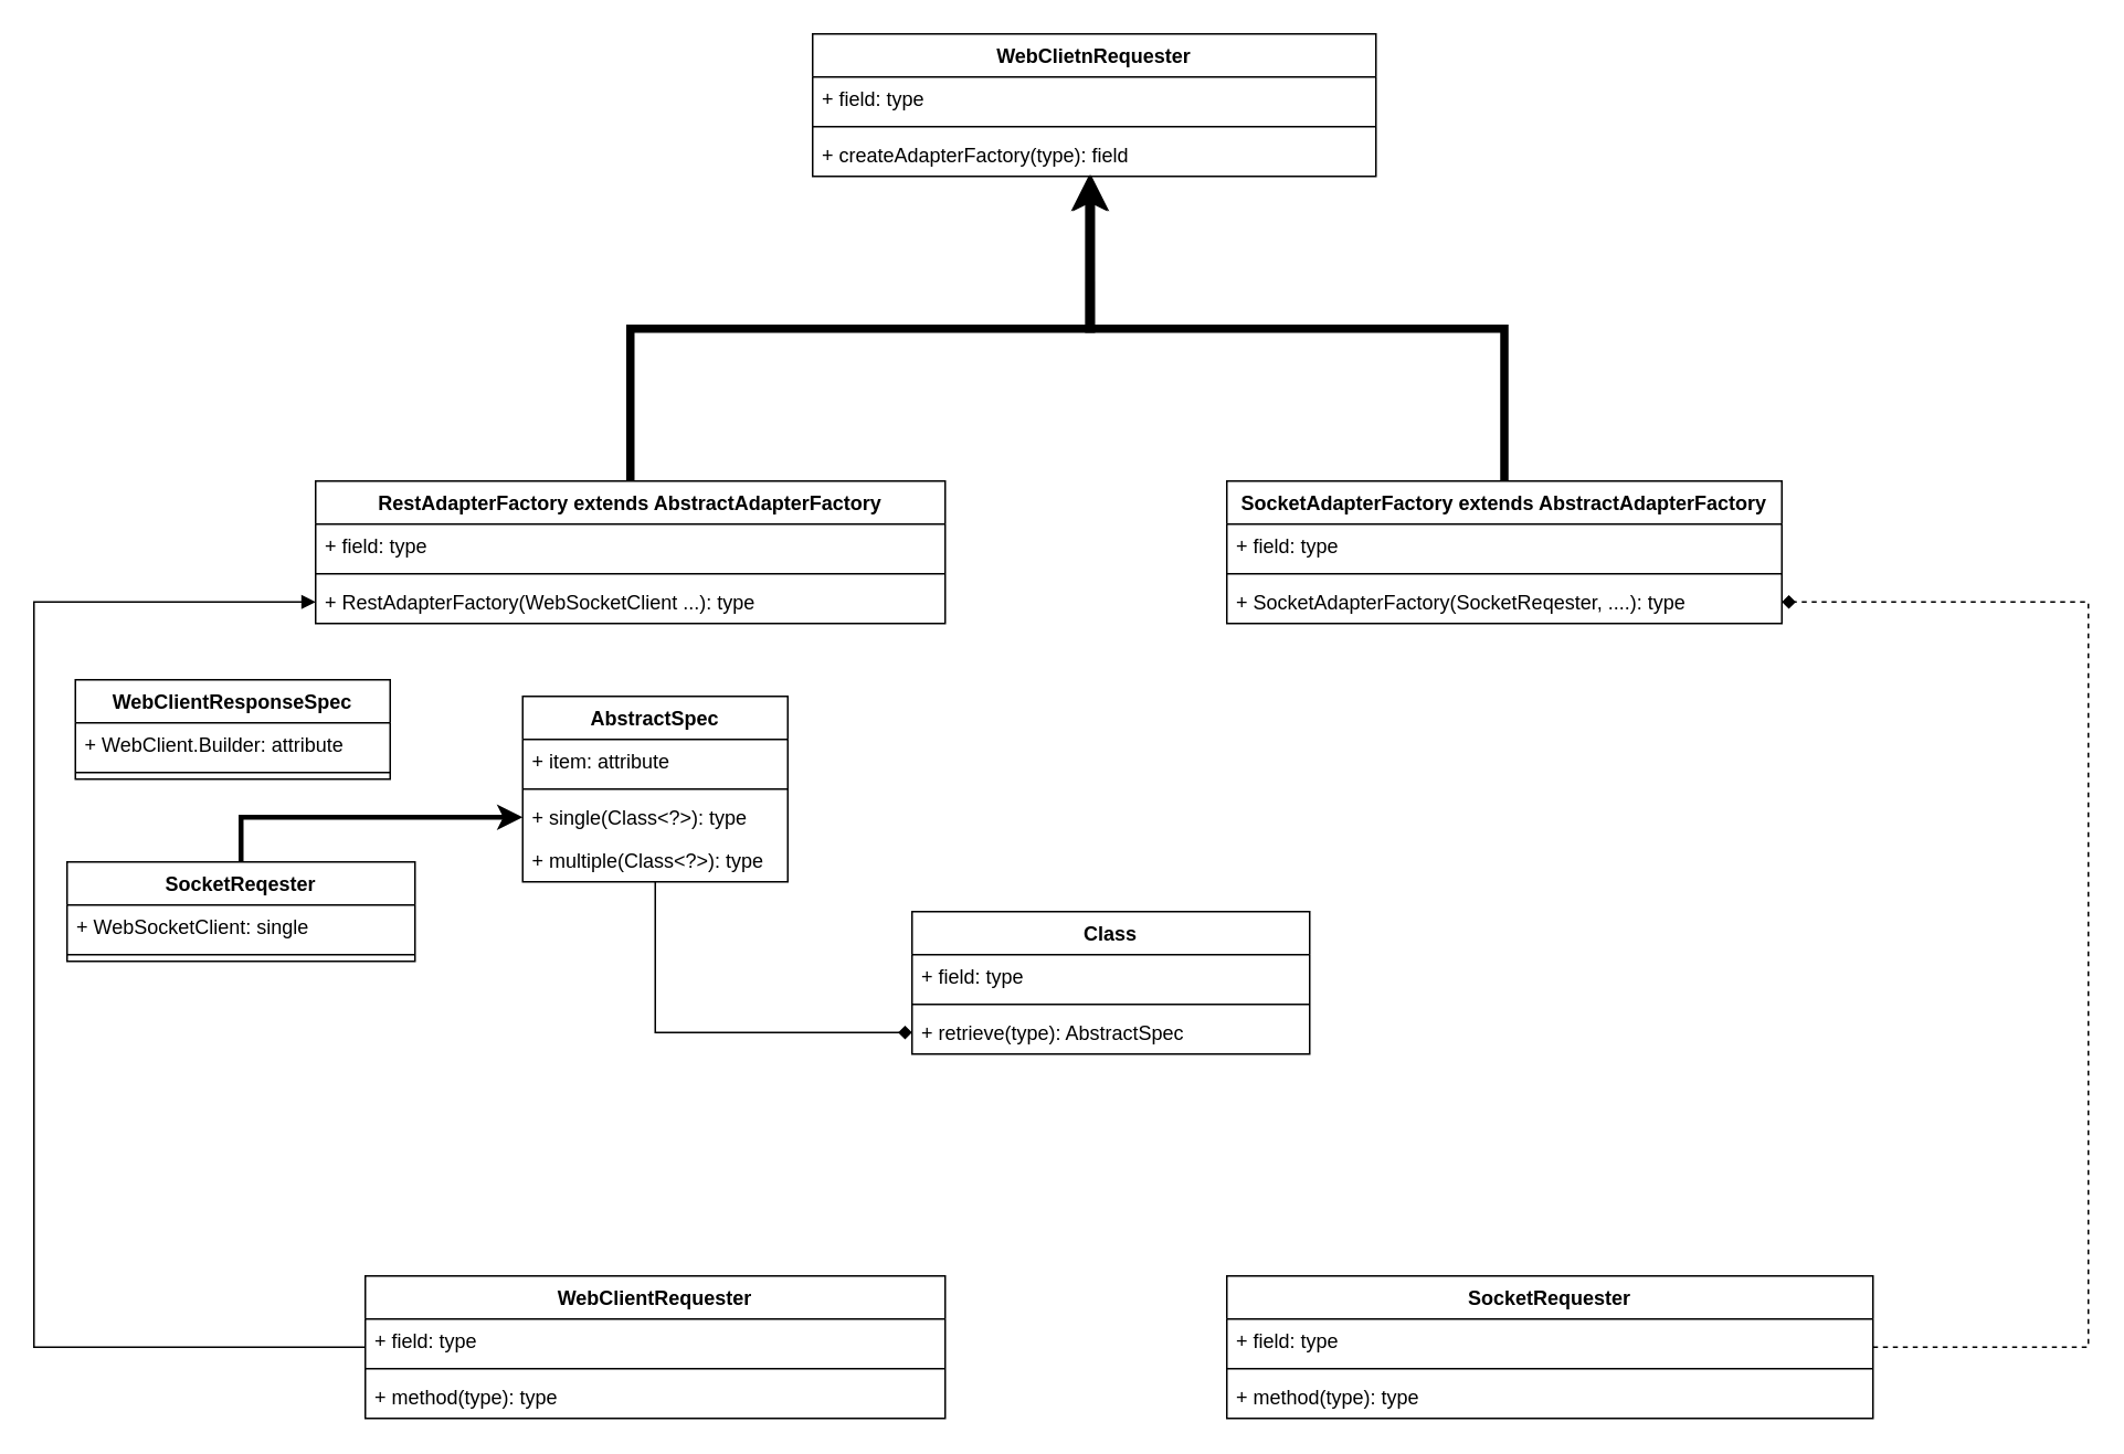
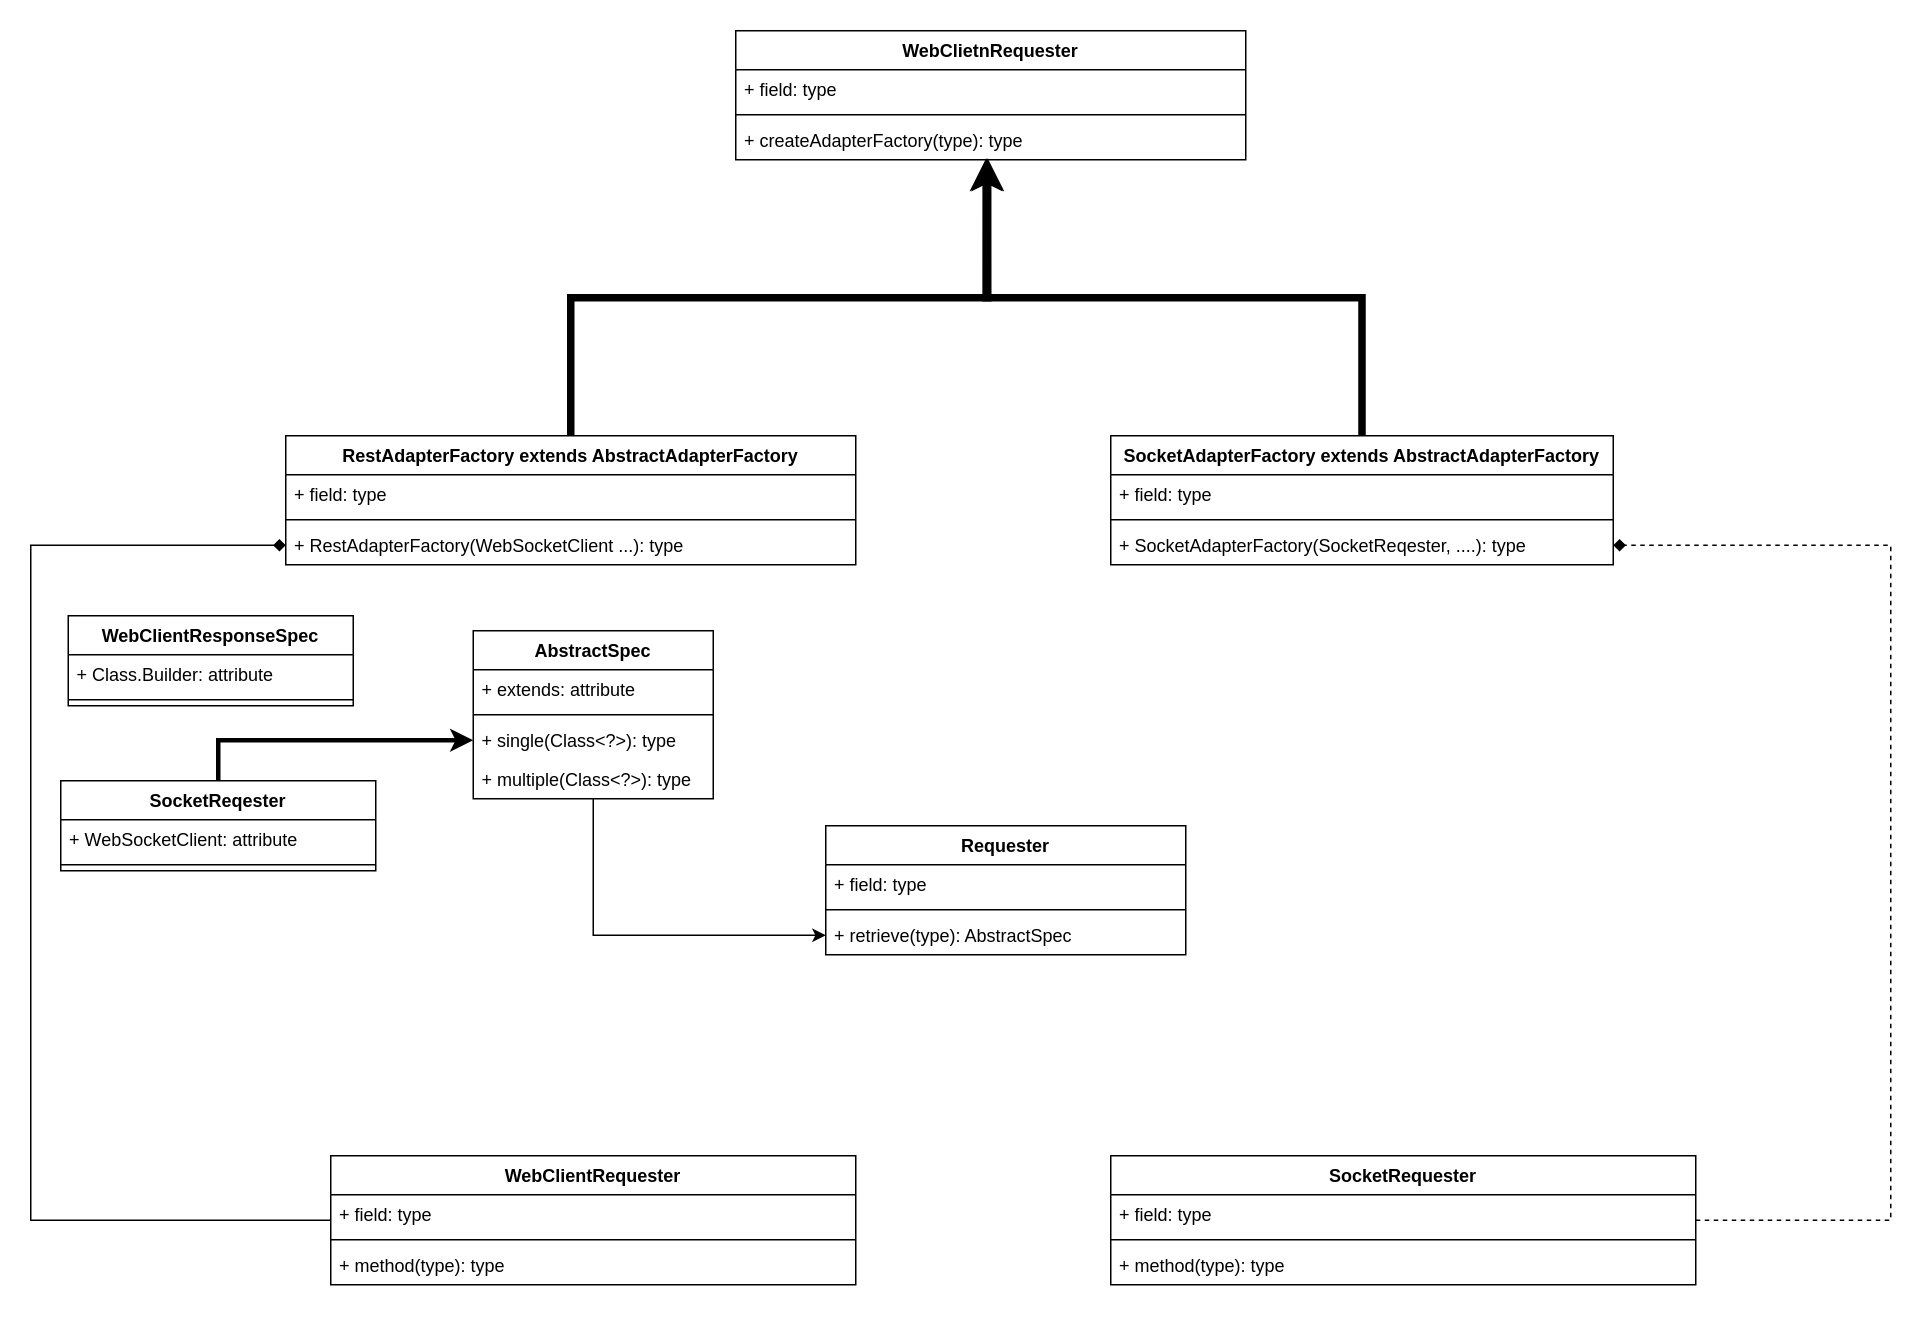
  <mxCell id="0" />
  <mxCell id="1" parent="0" />
  <mxCell id="2" value="WebClietnRequester" style="swimlane;fontStyle=1;align=center;verticalAlign=top;childLayout=stackLayout;horizontal=1;startSize=26;horizontalStack=0;resizeParent=1;resizeParentMax=0;resizeLast=0;collapsible=1;marginBottom=0;" vertex="1" parent="1"><mxGeometry x="490" y="20" width="340" height="86" as="geometry" /></mxCell>
  <mxCell id="3" value="+ field: type" style="text;strokeColor=none;fillColor=none;align=left;verticalAlign=top;spacingLeft=4;spacingRight=4;overflow=hidden;rotatable=0;points=[[0,0.5],[1,0.5]];portConstraint=eastwest;" vertex="1" parent="2"><mxGeometry y="26" width="340" height="26" as="geometry" /></mxCell>
  <mxCell id="4" value="" style="line;strokeWidth=1;fillColor=none;align=left;verticalAlign=middle;spacingTop=-1;spacingLeft=3;spacingRight=3;rotatable=0;labelPosition=right;points=[];portConstraint=eastwest;" vertex="1" parent="2"><mxGeometry y="52" width="340" height="8" as="geometry" /></mxCell>
- <mxCell id="5" value="+ createAdapterFactory(type): field" style="text;strokeColor=none;fillColor=none;align=left;verticalAlign=top;spacingLeft=4;spacingRight=4;overflow=hidden;rotatable=0;points=[[0,0.5],[1,0.5]];portConstraint=eastwest;" vertex="1" parent="2"><mxGeometry y="60" width="340" height="26" as="geometry" /></mxCell>
- <mxCell id="6" style="edgeStyle=orthogonalEdgeStyle;rounded=0;orthogonalLoop=1;jettySize=auto;html=1;entryX=0;entryY=0.5;entryDx=0;entryDy=0;endArrow=block;endFill=1;endSize=6;strokeWidth=1;" edge="1" parent="1" source="7" target="20"><mxGeometry relative="1" as="geometry"><Array as="points"><mxPoint x="20" y="813" /><mxPoint x="20" y="363" /></Array></mxGeometry></mxCell>
+ <mxCell id="5" value="+ createAdapterFactory(type): type" style="text;strokeColor=none;fillColor=none;align=left;verticalAlign=top;spacingLeft=4;spacingRight=4;overflow=hidden;rotatable=0;points=[[0,0.5],[1,0.5]];portConstraint=eastwest;" vertex="1" parent="2"><mxGeometry y="60" width="340" height="26" as="geometry" /></mxCell>
+ <mxCell id="6" style="edgeStyle=orthogonalEdgeStyle;rounded=0;orthogonalLoop=1;jettySize=auto;html=1;entryX=0;entryY=0.5;entryDx=0;entryDy=0;endArrow=diamond;endFill=1;endSize=6;strokeWidth=1;" edge="1" parent="1" source="7" target="20"><mxGeometry relative="1" as="geometry"><Array as="points"><mxPoint x="20" y="813" /><mxPoint x="20" y="363" /></Array></mxGeometry></mxCell>
  <mxCell id="7" value="WebClientRequester" style="swimlane;fontStyle=1;align=center;verticalAlign=top;childLayout=stackLayout;horizontal=1;startSize=26;horizontalStack=0;resizeParent=1;resizeParentMax=0;resizeLast=0;collapsible=1;marginBottom=0;" vertex="1" parent="1"><mxGeometry x="220" y="770" width="350" height="86" as="geometry" /></mxCell>
  <mxCell id="8" value="+ field: type" style="text;strokeColor=none;fillColor=none;align=left;verticalAlign=top;spacingLeft=4;spacingRight=4;overflow=hidden;rotatable=0;points=[[0,0.5],[1,0.5]];portConstraint=eastwest;" vertex="1" parent="7"><mxGeometry y="26" width="350" height="26" as="geometry" /></mxCell>
  <mxCell id="9" value="" style="line;strokeWidth=1;fillColor=none;align=left;verticalAlign=middle;spacingTop=-1;spacingLeft=3;spacingRight=3;rotatable=0;labelPosition=right;points=[];portConstraint=eastwest;" vertex="1" parent="7"><mxGeometry y="52" width="350" height="8" as="geometry" /></mxCell>
  <mxCell id="10" value="+ method(type): type" style="text;strokeColor=none;fillColor=none;align=left;verticalAlign=top;spacingLeft=4;spacingRight=4;overflow=hidden;rotatable=0;points=[[0,0.5],[1,0.5]];portConstraint=eastwest;" vertex="1" parent="7"><mxGeometry y="60" width="350" height="26" as="geometry" /></mxCell>
  <mxCell id="11" style="edgeStyle=orthogonalEdgeStyle;rounded=0;orthogonalLoop=1;jettySize=auto;html=1;entryX=1;entryY=0.5;entryDx=0;entryDy=0;endArrow=diamond;endFill=1;endSize=6;strokeWidth=1;dashed=1;" edge="1" parent="1" source="12" target="25"><mxGeometry relative="1" as="geometry"><Array as="points"><mxPoint x="1260" y="813" /><mxPoint x="1260" y="363" /></Array></mxGeometry></mxCell>
  <mxCell id="12" value="SocketRequester" style="swimlane;fontStyle=1;align=center;verticalAlign=top;childLayout=stackLayout;horizontal=1;startSize=26;horizontalStack=0;resizeParent=1;resizeParentMax=0;resizeLast=0;collapsible=1;marginBottom=0;" vertex="1" parent="1"><mxGeometry x="740" y="770" width="390" height="86" as="geometry" /></mxCell>
  <mxCell id="13" value="+ field: type" style="text;strokeColor=none;fillColor=none;align=left;verticalAlign=top;spacingLeft=4;spacingRight=4;overflow=hidden;rotatable=0;points=[[0,0.5],[1,0.5]];portConstraint=eastwest;" vertex="1" parent="12"><mxGeometry y="26" width="390" height="26" as="geometry" /></mxCell>
  <mxCell id="14" value="" style="line;strokeWidth=1;fillColor=none;align=left;verticalAlign=middle;spacingTop=-1;spacingLeft=3;spacingRight=3;rotatable=0;labelPosition=right;points=[];portConstraint=eastwest;" vertex="1" parent="12"><mxGeometry y="52" width="390" height="8" as="geometry" /></mxCell>
  <mxCell id="15" value="+ method(type): type" style="text;strokeColor=none;fillColor=none;align=left;verticalAlign=top;spacingLeft=4;spacingRight=4;overflow=hidden;rotatable=0;points=[[0,0.5],[1,0.5]];portConstraint=eastwest;" vertex="1" parent="12"><mxGeometry y="60" width="390" height="26" as="geometry" /></mxCell>
  <mxCell id="16" style="edgeStyle=orthogonalEdgeStyle;rounded=0;orthogonalLoop=1;jettySize=auto;html=1;entryX=0.494;entryY=0.962;entryDx=0;entryDy=0;entryPerimeter=0;strokeWidth=5;" edge="1" parent="1" source="17" target="5"><mxGeometry relative="1" as="geometry" /></mxCell>
  <mxCell id="17" value="RestAdapterFactory extends AbstractAdapterFactory" style="swimlane;fontStyle=1;align=center;verticalAlign=top;childLayout=stackLayout;horizontal=1;startSize=26;horizontalStack=0;resizeParent=1;resizeParentMax=0;resizeLast=0;collapsible=1;marginBottom=0;" vertex="1" parent="1"><mxGeometry x="190" y="290" width="380" height="86" as="geometry" /></mxCell>
  <mxCell id="18" value="+ field: type" style="text;strokeColor=none;fillColor=none;align=left;verticalAlign=top;spacingLeft=4;spacingRight=4;overflow=hidden;rotatable=0;points=[[0,0.5],[1,0.5]];portConstraint=eastwest;" vertex="1" parent="17"><mxGeometry y="26" width="380" height="26" as="geometry" /></mxCell>
  <mxCell id="19" value="" style="line;strokeWidth=1;fillColor=none;align=left;verticalAlign=middle;spacingTop=-1;spacingLeft=3;spacingRight=3;rotatable=0;labelPosition=right;points=[];portConstraint=eastwest;" vertex="1" parent="17"><mxGeometry y="52" width="380" height="8" as="geometry" /></mxCell>
  <mxCell id="20" value="+ RestAdapterFactory(WebSocketClient ...): type" style="text;strokeColor=none;fillColor=none;align=left;verticalAlign=top;spacingLeft=4;spacingRight=4;overflow=hidden;rotatable=0;points=[[0,0.5],[1,0.5]];portConstraint=eastwest;" vertex="1" parent="17"><mxGeometry y="60" width="380" height="26" as="geometry" /></mxCell>
  <mxCell id="21" style="edgeStyle=orthogonalEdgeStyle;rounded=0;orthogonalLoop=1;jettySize=auto;html=1;entryX=0.491;entryY=0.962;entryDx=0;entryDy=0;entryPerimeter=0;strokeWidth=5;" edge="1" parent="1" source="22" target="5"><mxGeometry relative="1" as="geometry" /></mxCell>
  <mxCell id="22" value="SocketAdapterFactory extends AbstractAdapterFactory" style="swimlane;fontStyle=1;align=center;verticalAlign=top;childLayout=stackLayout;horizontal=1;startSize=26;horizontalStack=0;resizeParent=1;resizeParentMax=0;resizeLast=0;collapsible=1;marginBottom=0;" vertex="1" parent="1"><mxGeometry x="740" y="290" width="335" height="86" as="geometry" /></mxCell>
  <mxCell id="23" value="+ field: type" style="text;strokeColor=none;fillColor=none;align=left;verticalAlign=top;spacingLeft=4;spacingRight=4;overflow=hidden;rotatable=0;points=[[0,0.5],[1,0.5]];portConstraint=eastwest;" vertex="1" parent="22"><mxGeometry y="26" width="335" height="26" as="geometry" /></mxCell>
  <mxCell id="24" value="" style="line;strokeWidth=1;fillColor=none;align=left;verticalAlign=middle;spacingTop=-1;spacingLeft=3;spacingRight=3;rotatable=0;labelPosition=right;points=[];portConstraint=eastwest;" vertex="1" parent="22"><mxGeometry y="52" width="335" height="8" as="geometry" /></mxCell>
  <mxCell id="25" value="+ SocketAdapterFactory(SocketReqester, ....): type" style="text;strokeColor=none;fillColor=none;align=left;verticalAlign=top;spacingLeft=4;spacingRight=4;overflow=hidden;rotatable=0;points=[[0,0.5],[1,0.5]];portConstraint=eastwest;" vertex="1" parent="22"><mxGeometry y="60" width="335" height="26" as="geometry" /></mxCell>
- <mxCell id="26" value="Class" style="swimlane;fontStyle=1;align=center;verticalAlign=top;childLayout=stackLayout;horizontal=1;startSize=26;horizontalStack=0;resizeParent=1;resizeParentMax=0;resizeLast=0;collapsible=1;marginBottom=0;" vertex="1" parent="1"><mxGeometry x="550" y="550" width="240" height="86" as="geometry" /></mxCell>
+ <mxCell id="26" value="Requester" style="swimlane;fontStyle=1;align=center;verticalAlign=top;childLayout=stackLayout;horizontal=1;startSize=26;horizontalStack=0;resizeParent=1;resizeParentMax=0;resizeLast=0;collapsible=1;marginBottom=0;" vertex="1" parent="1"><mxGeometry x="550" y="550" width="240" height="86" as="geometry" /></mxCell>
  <mxCell id="27" value="+ field: type" style="text;strokeColor=none;fillColor=none;align=left;verticalAlign=top;spacingLeft=4;spacingRight=4;overflow=hidden;rotatable=0;points=[[0,0.5],[1,0.5]];portConstraint=eastwest;" vertex="1" parent="26"><mxGeometry y="26" width="240" height="26" as="geometry" /></mxCell>
  <mxCell id="28" value="" style="line;strokeWidth=1;fillColor=none;align=left;verticalAlign=middle;spacingTop=-1;spacingLeft=3;spacingRight=3;rotatable=0;labelPosition=right;points=[];portConstraint=eastwest;" vertex="1" parent="26"><mxGeometry y="52" width="240" height="8" as="geometry" /></mxCell>
  <mxCell id="29" value="+ retrieve(type): AbstractSpec" style="text;strokeColor=none;fillColor=none;align=left;verticalAlign=top;spacingLeft=4;spacingRight=4;overflow=hidden;rotatable=0;points=[[0,0.5],[1,0.5]];portConstraint=eastwest;" vertex="1" parent="26"><mxGeometry y="60" width="240" height="26" as="geometry" /></mxCell>
  <mxCell id="30" value="AbstractSpec" style="swimlane;fontStyle=1;align=center;verticalAlign=top;childLayout=stackLayout;horizontal=1;startSize=26;horizontalStack=0;resizeParent=1;resizeParentMax=0;resizeLast=0;collapsible=1;marginBottom=0;" vertex="1" parent="1"><mxGeometry x="315" y="420" width="160" height="112" as="geometry" /></mxCell>
- <mxCell id="31" value="+ item: attribute" style="text;strokeColor=none;fillColor=none;align=left;verticalAlign=top;spacingLeft=4;spacingRight=4;overflow=hidden;rotatable=0;points=[[0,0.5],[1,0.5]];portConstraint=eastwest;" vertex="1" parent="30"><mxGeometry y="26" width="160" height="26" as="geometry" /></mxCell>
+ <mxCell id="31" value="+ extends: attribute" style="text;strokeColor=none;fillColor=none;align=left;verticalAlign=top;spacingLeft=4;spacingRight=4;overflow=hidden;rotatable=0;points=[[0,0.5],[1,0.5]];portConstraint=eastwest;" vertex="1" parent="30"><mxGeometry y="26" width="160" height="26" as="geometry" /></mxCell>
  <mxCell id="32" value="" style="line;strokeWidth=1;fillColor=none;align=left;verticalAlign=middle;spacingTop=-1;spacingLeft=3;spacingRight=3;rotatable=0;labelPosition=right;points=[];portConstraint=eastwest;" vertex="1" parent="30"><mxGeometry y="52" width="160" height="8" as="geometry" /></mxCell>
  <mxCell id="33" value="+ single(Class&lt;?&gt;): type" style="text;strokeColor=none;fillColor=none;align=left;verticalAlign=top;spacingLeft=4;spacingRight=4;overflow=hidden;rotatable=0;points=[[0,0.5],[1,0.5]];portConstraint=eastwest;" vertex="1" parent="30"><mxGeometry y="60" width="160" height="26" as="geometry" /></mxCell>
  <mxCell id="34" value="+ multiple(Class&lt;?&gt;): type" style="text;strokeColor=none;fillColor=none;align=left;verticalAlign=top;spacingLeft=4;spacingRight=4;overflow=hidden;rotatable=0;points=[[0,0.5],[1,0.5]];portConstraint=eastwest;" vertex="1" parent="30"><mxGeometry y="86" width="160" height="26" as="geometry" /></mxCell>
- <mxCell id="35" style="edgeStyle=orthogonalEdgeStyle;rounded=0;orthogonalLoop=1;jettySize=auto;html=1;strokeWidth=1;endSize=6;endArrow=diamond;endFill=1;" edge="1" parent="1" source="30" target="29"><mxGeometry relative="1" as="geometry"><mxPoint x="260" y="529" as="sourcePoint" /></mxGeometry></mxCell>
+ <mxCell id="35" style="edgeStyle=orthogonalEdgeStyle;rounded=0;orthogonalLoop=1;jettySize=auto;html=1;strokeWidth=1;endSize=6;endArrow=classic;endFill=1;" edge="1" parent="1" source="30" target="29"><mxGeometry relative="1" as="geometry"><mxPoint x="260" y="529" as="sourcePoint" /></mxGeometry></mxCell>
  <mxCell id="36" value="WebClientResponseSpec" style="swimlane;fontStyle=1;align=center;verticalAlign=top;childLayout=stackLayout;horizontal=1;startSize=26;horizontalStack=0;resizeParent=1;resizeParentMax=0;resizeLast=0;collapsible=1;marginBottom=0;" vertex="1" parent="1"><mxGeometry x="45" y="410" width="190" height="60" as="geometry" /></mxCell>
- <mxCell id="37" value="+ WebClient.Builder: attribute" style="text;strokeColor=none;fillColor=none;align=left;verticalAlign=top;spacingLeft=4;spacingRight=4;overflow=hidden;rotatable=0;points=[[0,0.5],[1,0.5]];portConstraint=eastwest;" vertex="1" parent="36"><mxGeometry y="26" width="190" height="26" as="geometry" /></mxCell>
+ <mxCell id="37" value="+ Class.Builder: attribute" style="text;strokeColor=none;fillColor=none;align=left;verticalAlign=top;spacingLeft=4;spacingRight=4;overflow=hidden;rotatable=0;points=[[0,0.5],[1,0.5]];portConstraint=eastwest;" vertex="1" parent="36"><mxGeometry y="26" width="190" height="26" as="geometry" /></mxCell>
  <mxCell id="38" value="" style="line;strokeWidth=1;fillColor=none;align=left;verticalAlign=middle;spacingTop=-1;spacingLeft=3;spacingRight=3;rotatable=0;labelPosition=right;points=[];portConstraint=eastwest;" vertex="1" parent="36"><mxGeometry y="52" width="190" height="8" as="geometry" /></mxCell>
  <mxCell id="39" style="edgeStyle=orthogonalEdgeStyle;rounded=0;orthogonalLoop=1;jettySize=auto;html=1;endArrow=classic;endFill=1;endSize=6;strokeWidth=3;" edge="1" parent="1" source="40" target="33"><mxGeometry relative="1" as="geometry" /></mxCell>
  <mxCell id="40" value="SocketReqester" style="swimlane;fontStyle=1;align=center;verticalAlign=top;childLayout=stackLayout;horizontal=1;startSize=26;horizontalStack=0;resizeParent=1;resizeParentMax=0;resizeLast=0;collapsible=1;marginBottom=0;" vertex="1" parent="1"><mxGeometry x="40" y="520" width="210" height="60" as="geometry" /></mxCell>
- <mxCell id="41" value="+ WebSocketClient: single" style="text;strokeColor=none;fillColor=none;align=left;verticalAlign=top;spacingLeft=4;spacingRight=4;overflow=hidden;rotatable=0;points=[[0,0.5],[1,0.5]];portConstraint=eastwest;" vertex="1" parent="40"><mxGeometry y="26" width="210" height="26" as="geometry" /></mxCell>
+ <mxCell id="41" value="+ WebSocketClient: attribute" style="text;strokeColor=none;fillColor=none;align=left;verticalAlign=top;spacingLeft=4;spacingRight=4;overflow=hidden;rotatable=0;points=[[0,0.5],[1,0.5]];portConstraint=eastwest;" vertex="1" parent="40"><mxGeometry y="26" width="210" height="26" as="geometry" /></mxCell>
  <mxCell id="42" value="" style="line;strokeWidth=1;fillColor=none;align=left;verticalAlign=middle;spacingTop=-1;spacingLeft=3;spacingRight=3;rotatable=0;labelPosition=right;points=[];portConstraint=eastwest;" vertex="1" parent="40"><mxGeometry y="52" width="210" height="8" as="geometry" /></mxCell>
